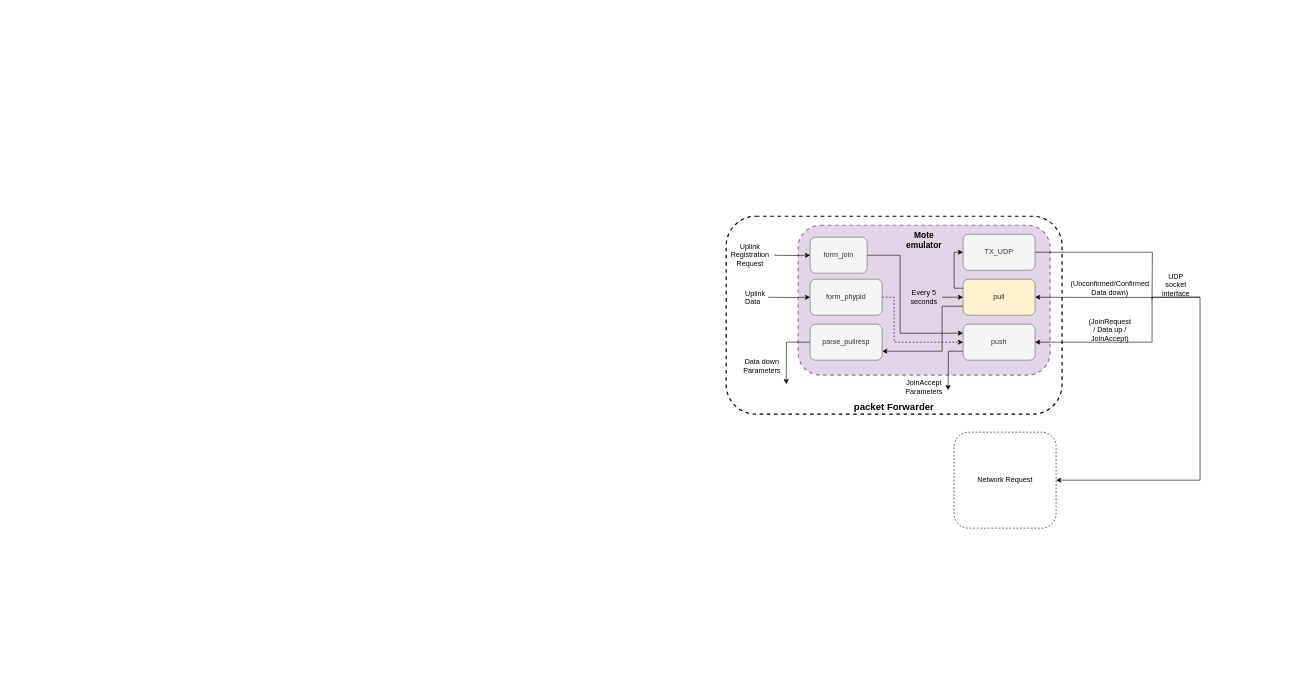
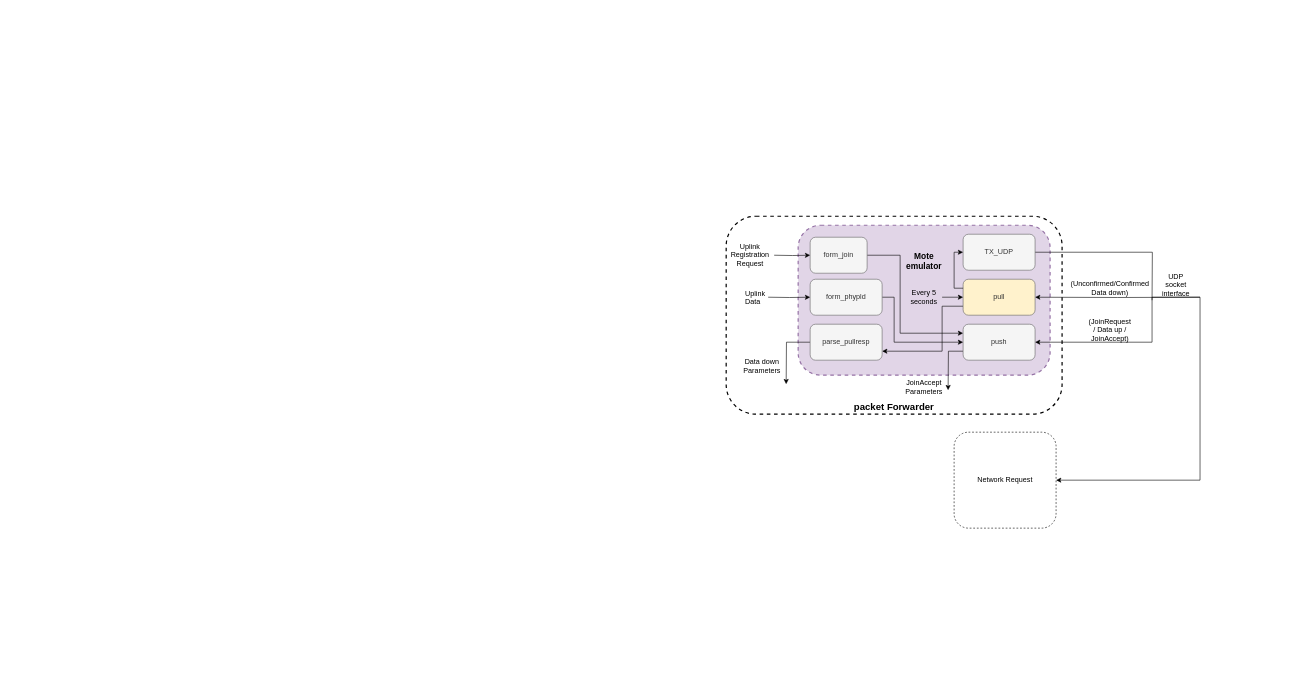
  <mxCell id="0" />
  <mxCell id="1" parent="0" />
  <mxCell id="2" value="&lt;div style=&quot;font-size: 16px;&quot;&gt;&lt;font style=&quot;font-size: 16px;&quot;&gt;&lt;br&gt;&lt;/font&gt;&lt;/div&gt;&lt;div style=&quot;font-size: 16px;&quot;&gt;&lt;font style=&quot;font-size: 16px;&quot;&gt;&lt;br&gt;&lt;/font&gt;&lt;/div&gt;&lt;div style=&quot;font-size: 16px;&quot;&gt;&lt;font style=&quot;font-size: 16px;&quot;&gt;&lt;br&gt;&lt;/font&gt;&lt;/div&gt;&lt;div style=&quot;font-size: 16px;&quot;&gt;&lt;font style=&quot;font-size: 16px;&quot;&gt;&lt;br&gt;&lt;/font&gt;&lt;/div&gt;&lt;div style=&quot;font-size: 16px;&quot;&gt;&lt;font style=&quot;font-size: 16px;&quot;&gt;&lt;br&gt;&lt;/font&gt;&lt;/div&gt;&lt;div style=&quot;font-size: 16px;&quot;&gt;&lt;font style=&quot;font-size: 16px;&quot;&gt;&lt;br&gt;&lt;/font&gt;&lt;/div&gt;&lt;div style=&quot;font-size: 16px;&quot;&gt;&lt;font style=&quot;font-size: 16px;&quot;&gt;&lt;br&gt;&lt;/font&gt;&lt;/div&gt;&lt;div style=&quot;font-size: 16px;&quot;&gt;&lt;font style=&quot;font-size: 16px;&quot;&gt;&lt;br&gt;&lt;/font&gt;&lt;/div&gt;&lt;div style=&quot;font-size: 16px;&quot;&gt;&lt;font style=&quot;font-size: 16px;&quot;&gt;&lt;br&gt;&lt;/font&gt;&lt;/div&gt;&lt;div style=&quot;font-size: 16px;&quot;&gt;&lt;font style=&quot;font-size: 16px;&quot;&gt;&lt;br&gt;&lt;/font&gt;&lt;/div&gt;&lt;div style=&quot;font-size: 16px;&quot;&gt;&lt;font style=&quot;font-size: 16px;&quot;&gt;&lt;br&gt;&lt;/font&gt;&lt;/div&gt;&lt;div style=&quot;font-size: 16px;&quot;&gt;&lt;font style=&quot;font-size: 16px;&quot;&gt;&lt;br&gt;&lt;/font&gt;&lt;/div&gt;&lt;div style=&quot;font-size: 16px;&quot;&gt;&lt;font style=&quot;font-size: 16px;&quot;&gt;&lt;br&gt;&lt;/font&gt;&lt;/div&gt;&lt;div style=&quot;font-size: 16px;&quot;&gt;&lt;font style=&quot;font-size: 16px;&quot;&gt;&lt;br&gt;&lt;/font&gt;&lt;/div&gt;&lt;div style=&quot;font-size: 16px;&quot;&gt;&lt;font style=&quot;font-size: 16px;&quot;&gt;&lt;br&gt;&lt;/font&gt;&lt;/div&gt;&lt;div style=&quot;font-size: 16px;&quot;&gt;&lt;font style=&quot;font-size: 16px;&quot;&gt;&lt;br&gt;&lt;/font&gt;&lt;/div&gt;&lt;div style=&quot;font-size: 16px;&quot;&gt;&lt;font style=&quot;font-size: 16px;&quot;&gt;&lt;b&gt;packet Forwarder&lt;/b&gt;&lt;/font&gt;&lt;/div&gt;" style="rounded=1;whiteSpace=wrap;html=1;dashed=1;movable=1;resizable=1;rotatable=1;deletable=1;editable=1;locked=0;connectable=1;strokeWidth=2;" parent="1" vertex="1"><mxGeometry x="1210" y="360" width="560" height="330" as="geometry" /></mxCell>
  <mxCell id="3" value="" style="rounded=1;whiteSpace=wrap;html=1;dashed=1;fillColor=#e1d5e7;strokeColor=#9673a6;movable=0;resizable=0;rotatable=0;deletable=0;editable=0;locked=1;connectable=0;strokeWidth=2;" parent="1" vertex="1"><mxGeometry x="1330" y="375" width="420" height="250" as="geometry" /></mxCell>
  <mxCell id="4" value="Uplink Registration Request" style="text;html=1;strokeColor=none;fillColor=none;align=center;verticalAlign=middle;whiteSpace=wrap;rounded=0;" parent="1" vertex="1"><mxGeometry x="1220" y="410" width="60" height="30" as="geometry" /></mxCell>
  <mxCell id="5" value="&lt;div&gt;Uplink Data&lt;/div&gt;" style="text;whiteSpace=wrap;html=1;" parent="1" vertex="1"><mxGeometry x="1240" y="475" width="60" height="40" as="geometry" /></mxCell>
  <mxCell id="6" style="edgeStyle=orthogonalEdgeStyle;rounded=0;orthogonalLoop=1;jettySize=auto;html=1;entryX=0;entryY=0.25;entryDx=0;entryDy=0;" parent="1" source="7" target="9" edge="1"><mxGeometry relative="1" as="geometry"><Array as="points"><mxPoint x="1500" y="425" /><mxPoint x="1500" y="555" /></Array></mxGeometry></mxCell>
  <mxCell id="7" value="form_join" style="rounded=1;whiteSpace=wrap;html=1;fillColor=#f5f5f5;fontColor=#333333;strokeColor=#666666;" parent="1" vertex="1"><mxGeometry x="1350" y="395" width="95" height="60" as="geometry" /></mxCell>
  <mxCell id="8" style="edgeStyle=orthogonalEdgeStyle;rounded=0;orthogonalLoop=1;jettySize=auto;html=1;exitX=0;exitY=0.75;exitDx=0;exitDy=0;" edge="1" parent="1" source="9"><mxGeometry relative="1" as="geometry"><mxPoint x="1580" y="650" as="targetPoint" /></mxGeometry></mxCell>
  <mxCell id="9" value="push" style="rounded=1;whiteSpace=wrap;html=1;fillColor=#f5f5f5;fontColor=#333333;strokeColor=#666666;" parent="1" vertex="1"><mxGeometry x="1605" y="540" width="120" height="60" as="geometry" /></mxCell>
  <mxCell id="10" style="edgeStyle=orthogonalEdgeStyle;rounded=0;orthogonalLoop=1;jettySize=auto;html=1;exitX=0;exitY=0.75;exitDx=0;exitDy=0;entryX=1;entryY=0.75;entryDx=0;entryDy=0;" parent="1" source="11" target="15" edge="1"><mxGeometry relative="1" as="geometry"><Array as="points"><mxPoint x="1570" y="510" /><mxPoint x="1570" y="585" /></Array></mxGeometry></mxCell>
  <mxCell id="11" value="pull" style="rounded=1;whiteSpace=wrap;html=1;fillColor=#fff2cc;fontColor=#333333;strokeColor=#666666;" parent="1" vertex="1"><mxGeometry x="1605" y="465" width="120" height="60" as="geometry" /></mxCell>
- <mxCell id="12" style="edgeStyle=orthogonalEdgeStyle;rounded=0;orthogonalLoop=1;jettySize=auto;html=1;exitX=1;exitY=0.5;exitDx=0;exitDy=0;entryX=0;entryY=0.5;entryDx=0;entryDy=0;dashed=1;" parent="1" source="13" target="9" edge="1"><mxGeometry relative="1" as="geometry"><Array as="points"><mxPoint x="1490" y="495" /><mxPoint x="1490" y="570" /></Array></mxGeometry></mxCell>
+ <mxCell id="12" style="edgeStyle=orthogonalEdgeStyle;rounded=0;orthogonalLoop=1;jettySize=auto;html=1;exitX=1;exitY=0.5;exitDx=0;exitDy=0;entryX=0;entryY=0.5;entryDx=0;entryDy=0;" parent="1" source="13" target="9" edge="1"><mxGeometry relative="1" as="geometry"><Array as="points"><mxPoint x="1490" y="495" /><mxPoint x="1490" y="570" /></Array></mxGeometry></mxCell>
  <mxCell id="13" value="form_phypld" style="rounded=1;whiteSpace=wrap;html=1;fillColor=#f5f5f5;fontColor=#333333;strokeColor=#666666;" parent="1" vertex="1"><mxGeometry x="1350" y="465" width="120" height="60" as="geometry" /></mxCell>
  <mxCell id="14" style="edgeStyle=orthogonalEdgeStyle;rounded=0;orthogonalLoop=1;jettySize=auto;html=1;exitX=0;exitY=0.5;exitDx=0;exitDy=0;" edge="1" parent="1" source="15"><mxGeometry relative="1" as="geometry"><mxPoint x="1310" y="640" as="targetPoint" /></mxGeometry></mxCell>
  <mxCell id="15" value="parse_pullresp" style="rounded=1;whiteSpace=wrap;html=1;fillColor=#f5f5f5;fontColor=#333333;strokeColor=#666666;" parent="1" vertex="1"><mxGeometry x="1350" y="540" width="120" height="60" as="geometry" /></mxCell>
  <mxCell id="16" style="edgeStyle=orthogonalEdgeStyle;rounded=0;orthogonalLoop=1;jettySize=auto;html=1;exitX=1;exitY=0.5;exitDx=0;exitDy=0;endArrow=none;endFill=0;" parent="1" source="17" edge="1"><mxGeometry relative="1" as="geometry"><mxPoint x="1920" y="500" as="targetPoint" /></mxGeometry></mxCell>
  <mxCell id="17" value="TX_UDP" style="rounded=1;whiteSpace=wrap;html=1;fillColor=#f5f5f5;fontColor=#333333;strokeColor=#666666;" parent="1" vertex="1"><mxGeometry x="1605" y="390" width="120" height="60" as="geometry" /></mxCell>
  <mxCell id="18" style="edgeStyle=orthogonalEdgeStyle;rounded=0;orthogonalLoop=1;jettySize=auto;html=1;exitX=0;exitY=0.5;exitDx=0;exitDy=0;entryX=1;entryY=0.5;entryDx=0;entryDy=0;startArrow=none;startFill=0;endArrow=classic;endFill=1;" parent="1" target="9" edge="1"><mxGeometry relative="1" as="geometry"><Array as="points"><mxPoint x="1920" y="495" /><mxPoint x="1920" y="570" /></Array><mxPoint x="2000" y="495" as="sourcePoint" /></mxGeometry></mxCell>
  <mxCell id="19" style="edgeStyle=orthogonalEdgeStyle;rounded=0;orthogonalLoop=1;jettySize=auto;html=1;exitX=0;exitY=0.5;exitDx=0;exitDy=0;startArrow=none;startFill=0;" parent="1" target="11" edge="1"><mxGeometry relative="1" as="geometry"><mxPoint x="2000" y="495" as="sourcePoint" /></mxGeometry></mxCell>
  <mxCell id="20" value="(JoinRequest / Data up / JoinAccept)" style="text;html=1;strokeColor=none;fillColor=none;align=center;verticalAlign=middle;whiteSpace=wrap;rounded=0;" parent="1" vertex="1"><mxGeometry x="1820" y="535" width="60" height="30" as="geometry" /></mxCell>
  <mxCell id="21" value="(Unconfirmed/Confirmed Data down)" style="text;html=1;strokeColor=none;fillColor=none;align=center;verticalAlign=middle;whiteSpace=wrap;rounded=0;" parent="1" vertex="1"><mxGeometry x="1820" y="465" width="60" height="30" as="geometry" /></mxCell>
  <mxCell id="22" value="&amp;nbsp;" style="text;whiteSpace=wrap;html=1;" parent="1" vertex="1"><mxGeometry x="1700" y="640" width="40" height="40" as="geometry" /></mxCell>
- <mxCell id="23" value="&lt;font style=&quot;font-size: 14px;&quot;&gt;&lt;b&gt;Mote emulator&lt;/b&gt;&lt;/font&gt;" style="text;html=1;strokeColor=none;fillColor=none;align=center;verticalAlign=middle;whiteSpace=wrap;rounded=0;" parent="1" vertex="1"><mxGeometry x="1510" y="385" width="60" height="30" as="geometry" /></mxCell>
+ <mxCell id="23" value="&lt;font style=&quot;font-size: 14px;&quot;&gt;&lt;b&gt;Mote emulator&lt;/b&gt;&lt;/font&gt;" style="text;html=1;strokeColor=none;fillColor=none;align=center;verticalAlign=middle;whiteSpace=wrap;rounded=0;" parent="1" vertex="1"><mxGeometry x="1510" y="420" width="60" height="30" as="geometry" /></mxCell>
  <mxCell id="24" value="" style="endArrow=classic;html=1;rounded=0;exitX=1;exitY=0.5;exitDx=0;exitDy=0;" parent="1" source="26" edge="1"><mxGeometry width="50" height="50" relative="1" as="geometry"><mxPoint x="1590" y="495" as="sourcePoint" /><mxPoint x="1605" y="495" as="targetPoint" /></mxGeometry></mxCell>
  <mxCell id="25" style="edgeStyle=orthogonalEdgeStyle;rounded=0;orthogonalLoop=1;jettySize=auto;html=1;exitX=0;exitY=0.25;exitDx=0;exitDy=0;entryX=0;entryY=0.5;entryDx=0;entryDy=0;" parent="1" source="11" target="17" edge="1"><mxGeometry relative="1" as="geometry"><Array as="points"><mxPoint x="1590" y="480" /><mxPoint x="1590" y="420" /></Array></mxGeometry></mxCell>
  <mxCell id="26" value="Every 5 seconds" style="text;html=1;strokeColor=none;fillColor=none;align=center;verticalAlign=middle;whiteSpace=wrap;rounded=0;" parent="1" vertex="1"><mxGeometry x="1510" y="480" width="60" height="30" as="geometry" /></mxCell>
  <mxCell id="27" value="&amp;nbsp;" style="text;whiteSpace=wrap;html=1;" parent="1" vertex="1"><mxGeometry x="440" y="210" width="40" height="40" as="geometry" /></mxCell>
  <mxCell id="28" value="&amp;nbsp;" style="text;whiteSpace=wrap;html=1;" parent="1" vertex="1"><mxGeometry x="1900" y="260" width="40" height="40" as="geometry" /></mxCell>
  <mxCell id="29" style="edgeStyle=orthogonalEdgeStyle;rounded=0;orthogonalLoop=1;jettySize=auto;html=1;entryX=0;entryY=0.5;entryDx=0;entryDy=0;" parent="1" target="7" edge="1"><mxGeometry relative="1" as="geometry"><mxPoint x="1290" y="425" as="sourcePoint" /></mxGeometry></mxCell>
  <mxCell id="30" style="edgeStyle=orthogonalEdgeStyle;rounded=0;orthogonalLoop=1;jettySize=auto;html=1;entryX=0;entryY=0.5;entryDx=0;entryDy=0;" parent="1" target="13" edge="1"><mxGeometry relative="1" as="geometry"><mxPoint x="1280" y="495" as="sourcePoint" /></mxGeometry></mxCell>
  <mxCell id="31" value="&amp;nbsp;" style="text;whiteSpace=wrap;html=1;" parent="1" vertex="1"><mxGeometry x="1030" y="540" width="40" height="40" as="geometry" /></mxCell>
  <mxCell id="32" value="Data down Parameters" style="text;html=1;strokeColor=none;fillColor=none;align=center;verticalAlign=middle;whiteSpace=wrap;rounded=0;" parent="1" vertex="1"><mxGeometry x="1240" y="590" width="60" height="40" as="geometry" /></mxCell>
  <mxCell id="33" value="JoinAccept Parameters" style="text;html=1;strokeColor=none;fillColor=none;align=center;verticalAlign=middle;whiteSpace=wrap;rounded=0;" parent="1" vertex="1"><mxGeometry x="1510" y="625" width="60" height="40" as="geometry" /></mxCell>
  <mxCell id="34" value="&amp;nbsp;" style="text;whiteSpace=wrap;html=1;" parent="1" vertex="1"><mxGeometry x="790" y="1100" width="40" height="40" as="geometry" /></mxCell>
  <mxCell id="35" value="&amp;nbsp;" style="text;whiteSpace=wrap;html=1;" parent="1" vertex="1"><mxGeometry x="20" y="580" width="40" height="40" as="geometry" /></mxCell>
  <mxCell id="36" value="&amp;nbsp;" style="text;whiteSpace=wrap;html=1;" parent="1" vertex="1"><mxGeometry x="1070" y="680" width="40" height="40" as="geometry" /></mxCell>
  <mxCell id="37" value="&amp;nbsp;" style="text;whiteSpace=wrap;html=1;" parent="1" vertex="1"><mxGeometry x="2110" y="720" width="40" height="40" as="geometry" /></mxCell>
  <mxCell id="38" value="&amp;nbsp;" style="text;whiteSpace=wrap;html=1;" parent="1" vertex="1"><mxGeometry x="1910" y="720" width="40" height="40" as="geometry" /></mxCell>
  <mxCell id="39" value="&amp;nbsp;" style="text;whiteSpace=wrap;html=1;" parent="1" vertex="1"><mxGeometry x="1720" y="740" width="40" height="40" as="geometry" /></mxCell>
  <mxCell id="40" value="UDP socket interface" style="text;html=1;strokeColor=none;fillColor=none;align=center;verticalAlign=middle;whiteSpace=wrap;rounded=0;" parent="1" vertex="1"><mxGeometry x="1930" y="460" width="60" height="30" as="geometry" /></mxCell>
  <mxCell id="41" value="&amp;nbsp;" style="text;whiteSpace=wrap;html=1;" parent="1" vertex="1"><mxGeometry x="480" y="20" width="40" height="40" as="geometry" /></mxCell>
  <mxCell id="42" value="Network Request" style="rounded=1;whiteSpace=wrap;html=1;dashed=1;" vertex="1" parent="1"><mxGeometry x="1590" y="720" width="170" height="160" as="geometry" /></mxCell>
  <mxCell id="43" value="" style="endArrow=none;html=1;rounded=0;" edge="1" parent="1"><mxGeometry width="50" height="50" relative="1" as="geometry"><mxPoint x="2000" y="800" as="sourcePoint" /><mxPoint x="2000" y="495" as="targetPoint" /></mxGeometry></mxCell>
  <mxCell id="44" value="" style="endArrow=classic;html=1;rounded=0;entryX=1;entryY=0.5;entryDx=0;entryDy=0;endFill=1;" edge="1" parent="1" target="42"><mxGeometry width="50" height="50" relative="1" as="geometry"><mxPoint x="2000" y="800" as="sourcePoint" /><mxPoint x="1849.71" y="720" as="targetPoint" /></mxGeometry></mxCell>
